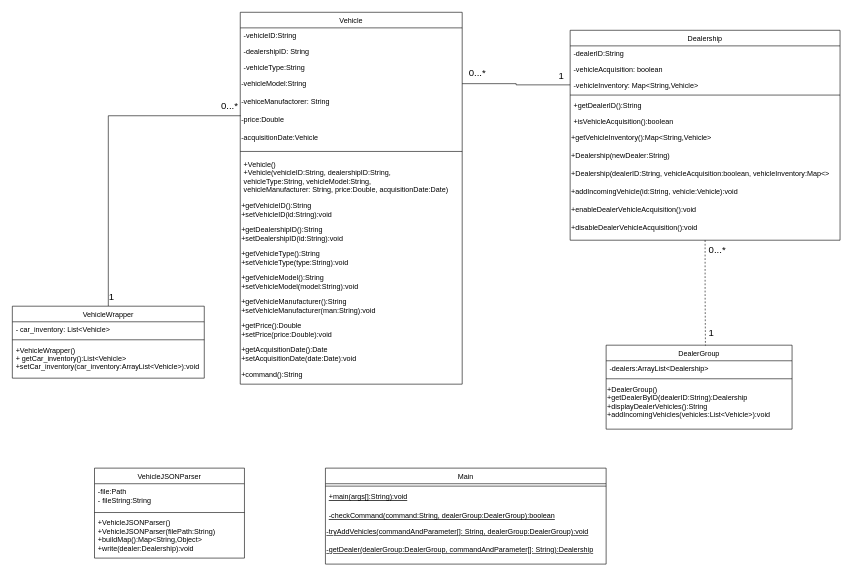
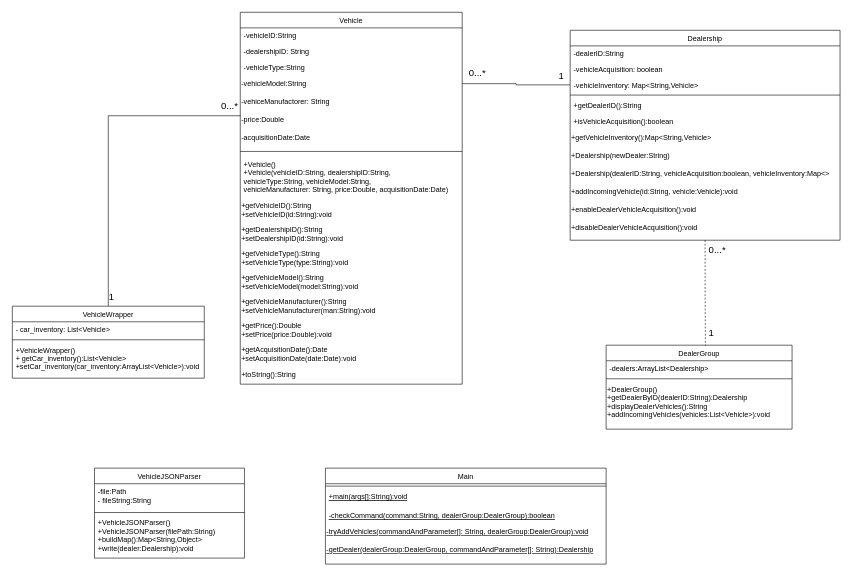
  <mxCell id="0" />
  <mxCell id="1" parent="0" />
  <mxCell id="2" value="Vehicle" style="swimlane;fontStyle=0;align=center;verticalAlign=top;childLayout=stackLayout;horizontal=1;startSize=26;horizontalStack=0;resizeParent=1;resizeLast=0;collapsible=1;marginBottom=0;rounded=0;shadow=0;strokeWidth=1;" parent="1" vertex="1"><mxGeometry x="400" y="20" width="370" height="620" as="geometry"><mxRectangle x="50" y="20" width="160" height="26" as="alternateBounds" /></mxGeometry></mxCell>
  <mxCell id="3" value="-vehicleID:String" style="text;align=left;verticalAlign=top;spacingLeft=4;spacingRight=4;overflow=hidden;rotatable=0;points=[[0,0.5],[1,0.5]];portConstraint=eastwest;" parent="2" vertex="1"><mxGeometry y="26" width="370" height="26" as="geometry" /></mxCell>
  <mxCell id="4" value="-dealershipID: String" style="text;align=left;verticalAlign=top;spacingLeft=4;spacingRight=4;overflow=hidden;rotatable=0;points=[[0,0.5],[1,0.5]];portConstraint=eastwest;rounded=0;shadow=0;html=0;" parent="2" vertex="1"><mxGeometry y="52" width="370" height="26" as="geometry" /></mxCell>
  <mxCell id="5" value="-vehicleType:String&#10;" style="text;align=left;verticalAlign=top;spacingLeft=4;spacingRight=4;overflow=hidden;rotatable=0;points=[[0,0.5],[1,0.5]];portConstraint=eastwest;rounded=0;shadow=0;html=0;" parent="2" vertex="1"><mxGeometry y="78" width="370" height="26" as="geometry" /></mxCell>
  <mxCell id="6" value="-vehicleModel:String" style="text;html=1;align=left;verticalAlign=middle;resizable=0;points=[];autosize=1;strokeColor=none;fillColor=none;" parent="2" vertex="1"><mxGeometry y="104" width="370" height="30" as="geometry" /></mxCell>
  <mxCell id="7" value="-vehiceManufactorer: String" style="text;html=1;align=left;verticalAlign=middle;resizable=0;points=[];autosize=1;strokeColor=none;fillColor=none;" parent="2" vertex="1"><mxGeometry y="134" width="370" height="30" as="geometry" /></mxCell>
  <mxCell id="8" value="-price:Double" style="text;html=1;align=left;verticalAlign=middle;resizable=0;points=[];autosize=1;strokeColor=none;fillColor=none;" parent="2" vertex="1"><mxGeometry y="164" width="370" height="30" as="geometry" /></mxCell>
- <mxCell id="9" value="-acquisitionDate:Vehicle" style="text;html=1;align=left;verticalAlign=middle;resizable=0;points=[];autosize=1;strokeColor=none;fillColor=none;" parent="2" vertex="1"><mxGeometry y="194" width="370" height="30" as="geometry" /></mxCell>
+ <mxCell id="9" value="-acquisitionDate:Date" style="text;html=1;align=left;verticalAlign=middle;resizable=0;points=[];autosize=1;strokeColor=none;fillColor=none;" parent="2" vertex="1"><mxGeometry y="194" width="370" height="30" as="geometry" /></mxCell>
  <mxCell id="10" value="" style="line;html=1;strokeWidth=1;align=left;verticalAlign=middle;spacingTop=-1;spacingLeft=3;spacingRight=3;rotatable=0;labelPosition=right;points=[];portConstraint=eastwest;" parent="2" vertex="1"><mxGeometry y="224" width="370" height="16" as="geometry" /></mxCell>
  <mxCell id="11" value="+Vehicle()&#10;+Vehicle(vehicleID:String, dealershipID:String, &#10;vehicleType:String, vehicleModel:String, &#10;vehicleManufacturer: String, price:Double, acquisitionDate:Date)&#10;" style="text;align=left;verticalAlign=top;spacingLeft=4;spacingRight=4;overflow=hidden;rotatable=0;points=[[0,0.5],[1,0.5]];portConstraint=eastwest;" parent="2" vertex="1"><mxGeometry y="240" width="370" height="70" as="geometry" /></mxCell>
  <mxCell id="12" value="+getVehicleID():String&lt;br&gt;+setVehicleID(id:String):void" style="text;html=1;align=left;verticalAlign=middle;resizable=0;points=[];autosize=1;strokeColor=none;fillColor=none;" parent="2" vertex="1"><mxGeometry y="310" width="370" height="40" as="geometry" /></mxCell>
  <mxCell id="13" value="&lt;span style=&quot;&quot;&gt;+getDealershipID():String&lt;/span&gt;&lt;br style=&quot;&quot;&gt;&lt;span style=&quot;&quot;&gt;+setDealershipID(id:String):void&lt;/span&gt;" style="text;html=1;align=left;verticalAlign=middle;resizable=0;points=[];autosize=1;strokeColor=none;fillColor=none;" parent="2" vertex="1"><mxGeometry y="350" width="370" height="40" as="geometry" /></mxCell>
  <mxCell id="14" value="&lt;span style=&quot;&quot;&gt;+getVehicleType():String&lt;/span&gt;&lt;br style=&quot;&quot;&gt;&lt;span style=&quot;&quot;&gt;+setVehicleType(type:String):void&lt;/span&gt;" style="text;html=1;align=left;verticalAlign=middle;resizable=0;points=[];autosize=1;strokeColor=none;fillColor=none;" parent="2" vertex="1"><mxGeometry y="390" width="370" height="40" as="geometry" /></mxCell>
  <mxCell id="15" value="&lt;span style=&quot;&quot;&gt;+getVehicleModel():String&lt;/span&gt;&lt;br style=&quot;&quot;&gt;&lt;span style=&quot;&quot;&gt;+setVehicleModel(model:String):void&lt;/span&gt;" style="text;html=1;align=left;verticalAlign=middle;resizable=0;points=[];autosize=1;strokeColor=none;fillColor=none;" parent="2" vertex="1"><mxGeometry y="430" width="370" height="40" as="geometry" /></mxCell>
  <mxCell id="16" value="&lt;span style=&quot;&quot;&gt;+getVehicleManufacturer():String&lt;/span&gt;&lt;br style=&quot;&quot;&gt;&lt;span style=&quot;&quot;&gt;+setVehicleManufacturer(man:String):void&lt;/span&gt;" style="text;html=1;align=left;verticalAlign=middle;resizable=0;points=[];autosize=1;strokeColor=none;fillColor=none;" parent="2" vertex="1"><mxGeometry y="470" width="370" height="40" as="geometry" /></mxCell>
  <mxCell id="17" value="&lt;div style=&quot;&quot;&gt;&lt;span style=&quot;background-color: initial;&quot;&gt;+getPrice():Double&lt;/span&gt;&lt;/div&gt;&lt;span style=&quot;&quot;&gt;+setPrice(price:Double):void&lt;/span&gt;" style="text;html=1;align=left;verticalAlign=middle;resizable=0;points=[];autosize=1;strokeColor=none;fillColor=none;" parent="2" vertex="1"><mxGeometry y="510" width="370" height="40" as="geometry" /></mxCell>
  <mxCell id="18" value="+getAcquisitionDate():Date&lt;br&gt;+setAcquisitionDate(date:Date):void" style="text;html=1;align=left;verticalAlign=middle;resizable=0;points=[];autosize=1;strokeColor=none;fillColor=none;" parent="2" vertex="1"><mxGeometry y="550" width="370" height="40" as="geometry" /></mxCell>
- <mxCell id="19" value="+command():String" style="text;html=1;align=left;verticalAlign=middle;resizable=0;points=[];autosize=1;strokeColor=none;fillColor=none;" parent="2" vertex="1"><mxGeometry y="590" width="370" height="30" as="geometry" /></mxCell>
+ <mxCell id="19" value="+toString():String" style="text;html=1;align=left;verticalAlign=middle;resizable=0;points=[];autosize=1;strokeColor=none;fillColor=none;" parent="2" vertex="1"><mxGeometry y="590" width="370" height="30" as="geometry" /></mxCell>
  <mxCell id="20" value="Main" style="swimlane;fontStyle=0;align=center;verticalAlign=top;childLayout=stackLayout;horizontal=1;startSize=26;horizontalStack=0;resizeParent=1;resizeLast=0;collapsible=1;marginBottom=0;rounded=0;shadow=0;strokeWidth=1;" parent="1" vertex="1"><mxGeometry x="542" y="780" width="468" height="160" as="geometry"><mxRectangle x="130" y="380" width="160" height="26" as="alternateBounds" /></mxGeometry></mxCell>
  <mxCell id="21" value="" style="line;html=1;strokeWidth=1;align=left;verticalAlign=middle;spacingTop=-1;spacingLeft=3;spacingRight=3;rotatable=0;labelPosition=right;points=[];portConstraint=eastwest;" parent="20" vertex="1"><mxGeometry y="26" width="468" height="8" as="geometry" /></mxCell>
  <mxCell id="22" value="+main(args[]:String):void" style="text;align=left;verticalAlign=top;spacingLeft=4;spacingRight=4;overflow=hidden;rotatable=0;points=[[0,0.5],[1,0.5]];portConstraint=eastwest;fontStyle=4" parent="20" vertex="1"><mxGeometry y="34" width="468" height="32" as="geometry" /></mxCell>
  <mxCell id="23" value="-checkCommand(command:String, dealerGroup:DealerGroup):boolean" style="text;align=left;verticalAlign=top;spacingLeft=4;spacingRight=4;overflow=hidden;rotatable=0;points=[[0,0.5],[1,0.5]];portConstraint=eastwest;fontStyle=4" parent="20" vertex="1"><mxGeometry y="66" width="468" height="26" as="geometry" /></mxCell>
  <mxCell id="24" value="&lt;u&gt;-tryAddVehicles(commandAndParameter[]: String, dealerGroup:DealerGroup):void&lt;/u&gt;" style="text;html=1;align=left;verticalAlign=middle;resizable=0;points=[];autosize=1;strokeColor=none;fillColor=none;" parent="20" vertex="1"><mxGeometry y="92" width="468" height="30" as="geometry" /></mxCell>
  <mxCell id="25" value="&lt;u&gt;-getDealer(dealerGroup:DealerGroup, commandAndParameter[]: String):Dealership&lt;/u&gt;" style="text;html=1;align=left;verticalAlign=middle;resizable=0;points=[];autosize=1;strokeColor=none;fillColor=none;" parent="20" vertex="1"><mxGeometry y="122" width="468" height="30" as="geometry" /></mxCell>
  <mxCell id="26" value="DealerGroup" style="swimlane;fontStyle=0;align=center;verticalAlign=top;childLayout=stackLayout;horizontal=1;startSize=26;horizontalStack=0;resizeParent=1;resizeLast=0;collapsible=1;marginBottom=0;rounded=0;shadow=0;strokeWidth=1;" parent="1" vertex="1"><mxGeometry x="1010" y="575" width="310" height="140" as="geometry"><mxRectangle x="340" y="380" width="170" height="26" as="alternateBounds" /></mxGeometry></mxCell>
  <mxCell id="27" value="-dealers:ArrayList&lt;Dealership&gt;" style="text;align=left;verticalAlign=top;spacingLeft=4;spacingRight=4;overflow=hidden;rotatable=0;points=[[0,0.5],[1,0.5]];portConstraint=eastwest;" parent="26" vertex="1"><mxGeometry y="26" width="310" height="26" as="geometry" /></mxCell>
  <mxCell id="28" value="" style="line;html=1;strokeWidth=1;align=left;verticalAlign=middle;spacingTop=-1;spacingLeft=3;spacingRight=3;rotatable=0;labelPosition=right;points=[];portConstraint=eastwest;" parent="26" vertex="1"><mxGeometry y="52" width="310" height="8" as="geometry" /></mxCell>
  <mxCell id="29" value="&lt;div style=&quot;&quot;&gt;&lt;span style=&quot;background-color: initial;&quot;&gt;+DealerGroup()&lt;/span&gt;&lt;/div&gt;&lt;div style=&quot;&quot;&gt;&lt;span style=&quot;background-color: initial;&quot;&gt;+getDealerByID(dealerID:String):Dealership&lt;/span&gt;&lt;/div&gt;&lt;div style=&quot;&quot;&gt;&lt;span style=&quot;background-color: initial;&quot;&gt;+displayDealerVehicles():String&lt;/span&gt;&lt;/div&gt;&lt;div style=&quot;&quot;&gt;&lt;span style=&quot;background-color: initial;&quot;&gt;+addIncomingVehicles(vehicles:List&amp;lt;Vehicle&amp;gt;):void&lt;/span&gt;&lt;/div&gt;" style="text;html=1;align=left;verticalAlign=middle;resizable=0;points=[];autosize=1;strokeColor=none;fillColor=none;" parent="26" vertex="1"><mxGeometry y="60" width="310" height="70" as="geometry" /></mxCell>
  <mxCell id="30" style="edgeStyle=orthogonalEdgeStyle;rounded=0;orthogonalLoop=1;jettySize=auto;html=1;exitX=0.5;exitY=1;exitDx=0;exitDy=0;entryX=0.534;entryY=0.005;entryDx=0;entryDy=0;entryPerimeter=0;fontSize=16;endArrow=none;endFill=0;dashed=1;" parent="1" source="31" target="26" edge="1"><mxGeometry relative="1" as="geometry" /></mxCell>
  <mxCell id="31" value="Dealership" style="swimlane;fontStyle=0;align=center;verticalAlign=top;childLayout=stackLayout;horizontal=1;startSize=26;horizontalStack=0;resizeParent=1;resizeLast=0;collapsible=1;marginBottom=0;rounded=0;shadow=0;strokeWidth=1;" parent="1" vertex="1"><mxGeometry x="950" y="50" width="450" height="350" as="geometry"><mxRectangle x="550" y="140" width="160" height="26" as="alternateBounds" /></mxGeometry></mxCell>
  <mxCell id="32" value="-dealerID:String" style="text;align=left;verticalAlign=top;spacingLeft=4;spacingRight=4;overflow=hidden;rotatable=0;points=[[0,0.5],[1,0.5]];portConstraint=eastwest;" parent="31" vertex="1"><mxGeometry y="26" width="450" height="26" as="geometry" /></mxCell>
  <mxCell id="33" value="-vehicleAcquisition: boolean" style="text;align=left;verticalAlign=top;spacingLeft=4;spacingRight=4;overflow=hidden;rotatable=0;points=[[0,0.5],[1,0.5]];portConstraint=eastwest;rounded=0;shadow=0;html=0;" parent="31" vertex="1"><mxGeometry y="52" width="450" height="26" as="geometry" /></mxCell>
  <mxCell id="34" value="-vehicleInventory: Map&lt;String,Vehicle&gt;" style="text;align=left;verticalAlign=top;spacingLeft=4;spacingRight=4;overflow=hidden;rotatable=0;points=[[0,0.5],[1,0.5]];portConstraint=eastwest;rounded=0;shadow=0;html=0;" parent="31" vertex="1"><mxGeometry y="78" width="450" height="26" as="geometry" /></mxCell>
  <mxCell id="35" value="" style="line;html=1;strokeWidth=1;align=left;verticalAlign=middle;spacingTop=-1;spacingLeft=3;spacingRight=3;rotatable=0;labelPosition=right;points=[];portConstraint=eastwest;" parent="31" vertex="1"><mxGeometry y="104" width="450" height="8" as="geometry" /></mxCell>
  <mxCell id="36" value="+getDealerID():String" style="text;align=left;verticalAlign=top;spacingLeft=4;spacingRight=4;overflow=hidden;rotatable=0;points=[[0,0.5],[1,0.5]];portConstraint=eastwest;" parent="31" vertex="1"><mxGeometry y="112" width="450" height="26" as="geometry" /></mxCell>
  <mxCell id="37" value="+isVehicleAcquisition():boolean" style="text;align=left;verticalAlign=top;spacingLeft=4;spacingRight=4;overflow=hidden;rotatable=0;points=[[0,0.5],[1,0.5]];portConstraint=eastwest;" parent="31" vertex="1"><mxGeometry y="138" width="450" height="26" as="geometry" /></mxCell>
  <mxCell id="38" value="+getVehicleInventory():Map&amp;lt;String,Vehicle&amp;gt;" style="text;html=1;align=left;verticalAlign=middle;resizable=0;points=[];autosize=1;strokeColor=none;fillColor=none;" parent="31" vertex="1"><mxGeometry y="164" width="450" height="30" as="geometry" /></mxCell>
  <mxCell id="39" value="+Dealership(newDealer:String)" style="text;html=1;align=left;verticalAlign=middle;resizable=0;points=[];autosize=1;strokeColor=none;fillColor=none;" parent="31" vertex="1"><mxGeometry y="194" width="450" height="30" as="geometry" /></mxCell>
  <mxCell id="40" value="+Dealership(dealerID:String, vehicleAcquisition:boolean, vehicleInventory:Map&amp;lt;&amp;gt;" style="text;html=1;align=left;verticalAlign=middle;resizable=0;points=[];autosize=1;strokeColor=none;fillColor=none;" parent="31" vertex="1"><mxGeometry y="224" width="450" height="30" as="geometry" /></mxCell>
  <mxCell id="41" value="+addIncomingVehicle(id:String, vehicle:Vehicle):void" style="text;html=1;align=left;verticalAlign=middle;resizable=0;points=[];autosize=1;strokeColor=none;fillColor=none;" parent="31" vertex="1"><mxGeometry y="254" width="450" height="30" as="geometry" /></mxCell>
  <mxCell id="42" value="+enableDealerVehicleAcquisition():void" style="text;html=1;align=left;verticalAlign=middle;resizable=0;points=[];autosize=1;strokeColor=none;fillColor=none;" parent="31" vertex="1"><mxGeometry y="284" width="450" height="30" as="geometry" /></mxCell>
  <mxCell id="43" value="+disableDealerVehicleAcquisition():void" style="text;html=1;align=left;verticalAlign=middle;resizable=0;points=[];autosize=1;strokeColor=none;fillColor=none;" parent="31" vertex="1"><mxGeometry y="314" width="450" height="30" as="geometry" /></mxCell>
  <mxCell id="44" value="VehicleJSONParser" style="swimlane;fontStyle=0;align=center;verticalAlign=top;childLayout=stackLayout;horizontal=1;startSize=26;horizontalStack=0;resizeParent=1;resizeParentMax=0;resizeLast=0;collapsible=1;marginBottom=0;" parent="1" vertex="1"><mxGeometry x="157" y="780" width="250" height="150" as="geometry" /></mxCell>
  <mxCell id="45" value="-file:Path &#10; - fileString:String" style="text;strokeColor=none;fillColor=none;align=left;verticalAlign=top;spacingLeft=4;spacingRight=4;overflow=hidden;rotatable=0;points=[[0,0.5],[1,0.5]];portConstraint=eastwest;" parent="44" vertex="1"><mxGeometry y="26" width="250" height="44" as="geometry" /></mxCell>
  <mxCell id="46" value="" style="line;strokeWidth=1;fillColor=none;align=left;verticalAlign=middle;spacingTop=-1;spacingLeft=3;spacingRight=3;rotatable=0;labelPosition=right;points=[];portConstraint=eastwest;strokeColor=inherit;" parent="44" vertex="1"><mxGeometry y="70" width="250" height="8" as="geometry" /></mxCell>
  <mxCell id="47" value="+VehicleJSONParser()&#10;+VehicleJSONParser(filePath:String)&#10;+buildMap():Map&lt;String,Object&gt;&#10;+write(dealer:Dealership):void" style="text;strokeColor=none;fillColor=none;align=left;verticalAlign=top;spacingLeft=4;spacingRight=4;overflow=hidden;rotatable=0;points=[[0,0.5],[1,0.5]];portConstraint=eastwest;" parent="44" vertex="1"><mxGeometry y="78" width="250" height="72" as="geometry" /></mxCell>
  <mxCell id="48" style="edgeStyle=orthogonalEdgeStyle;rounded=0;orthogonalLoop=1;jettySize=auto;html=1;exitX=0.5;exitY=0;exitDx=0;exitDy=0;entryX=0.002;entryY=0.282;entryDx=0;entryDy=0;entryPerimeter=0;fontSize=16;endArrow=none;endFill=0;" parent="1" source="49" target="8" edge="1"><mxGeometry relative="1" as="geometry" /></mxCell>
  <mxCell id="49" value="VehicleWrapper" style="swimlane;fontStyle=0;align=center;verticalAlign=top;childLayout=stackLayout;horizontal=1;startSize=26;horizontalStack=0;resizeParent=1;resizeParentMax=0;resizeLast=0;collapsible=1;marginBottom=0;" parent="1" vertex="1"><mxGeometry x="20" y="510" width="320" height="120" as="geometry" /></mxCell>
  <mxCell id="50" value="- car_inventory: List&lt;Vehicle&gt;" style="text;strokeColor=none;fillColor=none;align=left;verticalAlign=top;spacingLeft=4;spacingRight=4;overflow=hidden;rotatable=0;points=[[0,0.5],[1,0.5]];portConstraint=eastwest;" parent="49" vertex="1"><mxGeometry y="26" width="320" height="26" as="geometry" /></mxCell>
  <mxCell id="51" value="" style="line;strokeWidth=1;fillColor=none;align=left;verticalAlign=middle;spacingTop=-1;spacingLeft=3;spacingRight=3;rotatable=0;labelPosition=right;points=[];portConstraint=eastwest;strokeColor=inherit;" parent="49" vertex="1"><mxGeometry y="52" width="320" height="8" as="geometry" /></mxCell>
  <mxCell id="52" value="+VehicleWrapper()&#10;+ getCar_inventory():List&lt;Vehicle&gt;&#10;+setCar_inventory(car_inventory:ArrayList&lt;Vehicle&gt;):void" style="text;strokeColor=none;fillColor=none;align=left;verticalAlign=top;spacingLeft=4;spacingRight=4;overflow=hidden;rotatable=0;points=[[0,0.5],[1,0.5]];portConstraint=eastwest;" parent="49" vertex="1"><mxGeometry y="60" width="320" height="60" as="geometry" /></mxCell>
  <mxCell id="53" value="&lt;font style=&quot;font-size: 16px;&quot;&gt;0...*&lt;/font&gt;" style="text;html=1;align=center;verticalAlign=middle;resizable=0;points=[];autosize=1;strokeColor=none;fillColor=none;fontSize=31;" parent="1" vertex="1"><mxGeometry x="770" y="90" width="50" height="50" as="geometry" /></mxCell>
  <mxCell id="54" value="0...*" style="text;html=1;align=center;verticalAlign=middle;resizable=0;points=[];autosize=1;strokeColor=none;fillColor=none;fontSize=16;" parent="1" vertex="1"><mxGeometry x="1170" y="400" width="50" height="30" as="geometry" /></mxCell>
  <mxCell id="55" value="1" style="text;html=1;align=center;verticalAlign=middle;resizable=0;points=[];autosize=1;strokeColor=none;fillColor=none;fontSize=16;" parent="1" vertex="1"><mxGeometry x="1170" y="540" width="30" height="30" as="geometry" /></mxCell>
  <mxCell id="56" value="0...*" style="text;html=1;align=center;verticalAlign=middle;resizable=0;points=[];autosize=1;strokeColor=none;fillColor=none;fontSize=16;" parent="1" vertex="1"><mxGeometry x="357" y="160" width="50" height="30" as="geometry" /></mxCell>
  <mxCell id="57" value="1" style="text;html=1;align=center;verticalAlign=middle;resizable=0;points=[];autosize=1;strokeColor=none;fillColor=none;fontSize=16;" parent="1" vertex="1"><mxGeometry x="170" y="480" width="30" height="30" as="geometry" /></mxCell>
  <mxCell id="58" value="1" style="text;html=1;align=center;verticalAlign=middle;resizable=0;points=[];autosize=1;strokeColor=none;fillColor=none;fontSize=16;" parent="1" vertex="1"><mxGeometry x="920" y="110" width="30" height="30" as="geometry" /></mxCell>
  <mxCell id="59" value="" style="edgeStyle=orthogonalEdgeStyle;rounded=0;orthogonalLoop=1;jettySize=auto;html=1;entryX=0;entryY=0.5;entryDx=0;entryDy=0;fontSize=31;endArrow=none;endFill=0;" parent="1" source="6" target="34" edge="1"><mxGeometry relative="1" as="geometry"><mxPoint x="585" y="124" as="sourcePoint" /><mxPoint x="950" y="141" as="targetPoint" /><Array as="points" /></mxGeometry></mxCell>
